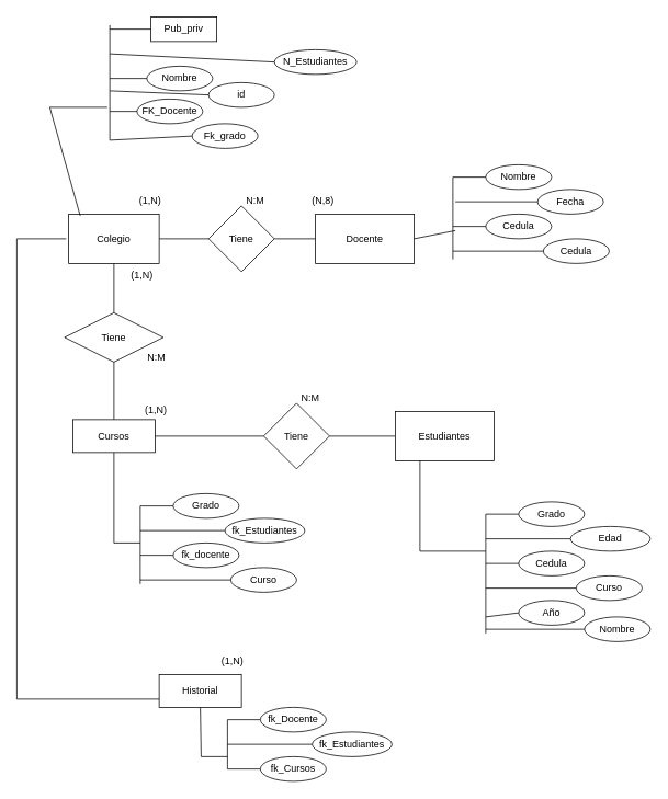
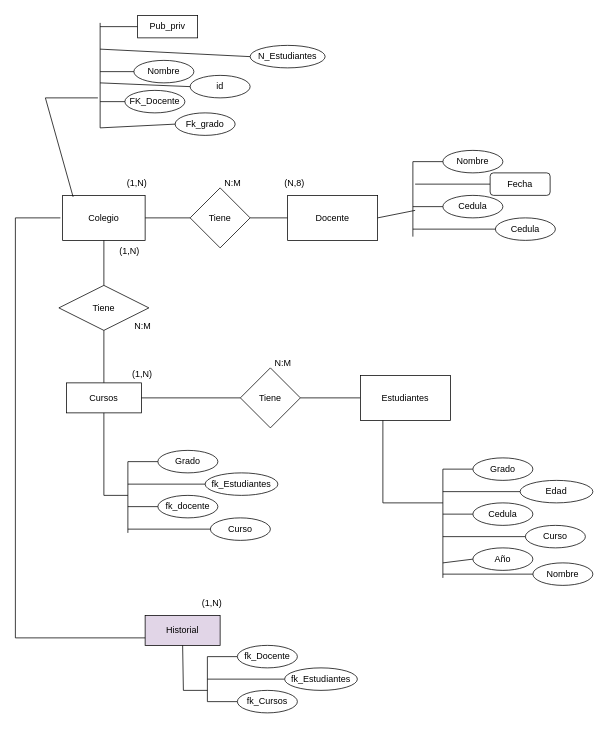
  <mxCell id="0" />
  <mxCell id="1" parent="0" />
  <mxCell id="2" value="" style="endArrow=none;html=1;rounded=0;exitX=1;exitY=0.5;exitDx=0;exitDy=0;entryX=0;entryY=0.5;entryDx=0;entryDy=0;" edge="1" parent="1" source="5" target="3"><mxGeometry width="50" height="50" relative="1" as="geometry"><mxPoint x="193" y="290" as="sourcePoint" /><mxPoint x="313" y="290" as="targetPoint" /><Array as="points" /></mxGeometry></mxCell>
  <mxCell id="3" value="Tiene" style="rhombus;whiteSpace=wrap;html=1;" vertex="1" parent="1"><mxGeometry x="253" y="250" width="80" height="80" as="geometry" /></mxCell>
  <mxCell id="4" value="" style="endArrow=none;html=1;rounded=0;exitX=1;exitY=0.5;exitDx=0;exitDy=0;entryX=0;entryY=0.5;entryDx=0;entryDy=0;" edge="1" parent="1" source="3" target="6"><mxGeometry width="50" height="50" relative="1" as="geometry"><mxPoint x="423" y="450" as="sourcePoint" /><mxPoint x="403" y="290" as="targetPoint" /></mxGeometry></mxCell>
  <mxCell id="5" value="Colegio" style="rounded=0;whiteSpace=wrap;html=1;" vertex="1" parent="1"><mxGeometry x="83" y="260" width="110" height="60" as="geometry" /></mxCell>
  <mxCell id="6" value="Docente" style="rounded=0;whiteSpace=wrap;html=1;" vertex="1" parent="1"><mxGeometry x="383" y="260" width="120" height="60" as="geometry" /></mxCell>
  <mxCell id="7" value="" style="endArrow=none;html=1;rounded=0;" edge="1" parent="1"><mxGeometry width="50" height="50" relative="1" as="geometry"><mxPoint x="550" y="315" as="sourcePoint" /><mxPoint x="550" y="215" as="targetPoint" /></mxGeometry></mxCell>
  <mxCell id="8" value="" style="endArrow=none;html=1;rounded=0;entryX=0;entryY=0.5;entryDx=0;entryDy=0;" edge="1" parent="1" target="15"><mxGeometry width="50" height="50" relative="1" as="geometry"><mxPoint x="550" y="215" as="sourcePoint" /><mxPoint x="660" y="90" as="targetPoint" /></mxGeometry></mxCell>
  <mxCell id="9" value="" style="endArrow=none;html=1;rounded=0;entryX=0;entryY=0.5;entryDx=0;entryDy=0;" edge="1" parent="1" target="16"><mxGeometry width="50" height="50" relative="1" as="geometry"><mxPoint x="553" y="245" as="sourcePoint" /><mxPoint x="663" y="270" as="targetPoint" /></mxGeometry></mxCell>
  <mxCell id="10" value="" style="endArrow=none;html=1;rounded=0;entryX=0;entryY=0.5;entryDx=0;entryDy=0;" edge="1" parent="1" target="17"><mxGeometry width="50" height="50" relative="1" as="geometry"><mxPoint x="550" y="275" as="sourcePoint" /><mxPoint x="653.99" y="309" as="targetPoint" /></mxGeometry></mxCell>
  <mxCell id="11" value="" style="endArrow=none;html=1;rounded=0;exitX=1;exitY=0.5;exitDx=0;exitDy=0;exitPerimeter=0;" edge="1" parent="1" source="6"><mxGeometry width="50" height="50" relative="1" as="geometry"><mxPoint x="343" y="300" as="sourcePoint" /><mxPoint x="553" y="280" as="targetPoint" /></mxGeometry></mxCell>
  <mxCell id="12" value="N:M" style="text;strokeColor=none;fillColor=none;spacingLeft=4;spacingRight=4;overflow=hidden;rotatable=0;points=[[0,0.5],[1,0.5]];portConstraint=eastwest;fontSize=12;" vertex="1" parent="1"><mxGeometry x="293" y="230" width="40" height="30" as="geometry" /></mxCell>
  <mxCell id="13" value="(1,N)" style="text;strokeColor=none;fillColor=none;spacingLeft=4;spacingRight=4;overflow=hidden;rotatable=0;points=[[0,0.5],[1,0.5]];portConstraint=eastwest;fontSize=12;" vertex="1" parent="1"><mxGeometry x="163" y="230" width="40" height="30" as="geometry" /></mxCell>
  <mxCell id="14" value="(N,8)" style="text;strokeColor=none;fillColor=none;spacingLeft=4;spacingRight=4;overflow=hidden;rotatable=0;points=[[0,0.5],[1,0.5]];portConstraint=eastwest;fontSize=12;" vertex="1" parent="1"><mxGeometry x="373" y="230" width="40" height="30" as="geometry" /></mxCell>
  <mxCell id="15" value="Nombre" style="ellipse;whiteSpace=wrap;html=1;align=center;" vertex="1" parent="1"><mxGeometry x="590" y="200" width="80" height="30" as="geometry" /></mxCell>
- <mxCell id="16" value="Fecha" style="ellipse;whiteSpace=wrap;html=1;align=center;" vertex="1" parent="1"><mxGeometry x="653" y="230" width="80" height="30" as="geometry" /></mxCell>
+ <mxCell id="16" value="Fecha" style="whiteSpace=wrap;html=1;align=center;rounded=1;" vertex="1" parent="1"><mxGeometry x="653" y="230" width="80" height="30" as="geometry" /></mxCell>
  <mxCell id="17" value="Cedula" style="ellipse;whiteSpace=wrap;html=1;align=center;" vertex="1" parent="1"><mxGeometry x="590" y="260" width="80" height="30" as="geometry" /></mxCell>
  <mxCell id="18" value="" style="endArrow=none;html=1;rounded=0;exitX=0.5;exitY=1;exitDx=0;exitDy=0;" edge="1" parent="1" source="5" target="19"><mxGeometry relative="1" as="geometry"><mxPoint x="363" y="430" as="sourcePoint" /><mxPoint x="523" y="430" as="targetPoint" /></mxGeometry></mxCell>
  <mxCell id="19" value="Tiene" style="shape=rhombus;perimeter=rhombusPerimeter;whiteSpace=wrap;html=1;align=center;" vertex="1" parent="1"><mxGeometry x="78" y="380" width="120" height="60" as="geometry" /></mxCell>
  <mxCell id="20" value="" style="endArrow=none;html=1;rounded=0;exitX=0.5;exitY=1;exitDx=0;exitDy=0;" edge="1" parent="1" source="19" target="21"><mxGeometry relative="1" as="geometry"><mxPoint x="363" y="430" as="sourcePoint" /><mxPoint x="523" y="430" as="targetPoint" /></mxGeometry></mxCell>
  <mxCell id="21" value="Cursos" style="whiteSpace=wrap;html=1;align=center;" vertex="1" parent="1"><mxGeometry x="88" y="510" width="100" height="40" as="geometry" /></mxCell>
  <mxCell id="22" value="N:M" style="text;strokeColor=none;fillColor=none;spacingLeft=4;spacingRight=4;overflow=hidden;rotatable=0;points=[[0,0.5],[1,0.5]];portConstraint=eastwest;fontSize=12;" vertex="1" parent="1"><mxGeometry x="173" y="420" width="40" height="30" as="geometry" /></mxCell>
  <mxCell id="23" value="(1,N)" style="text;strokeColor=none;fillColor=none;spacingLeft=4;spacingRight=4;overflow=hidden;rotatable=0;points=[[0,0.5],[1,0.5]];portConstraint=eastwest;fontSize=12;" vertex="1" parent="1"><mxGeometry x="153" y="320" width="40" height="30" as="geometry" /></mxCell>
  <mxCell id="24" value="(1,N)" style="text;strokeColor=none;fillColor=none;spacingLeft=4;spacingRight=4;overflow=hidden;rotatable=0;points=[[0,0.5],[1,0.5]];portConstraint=eastwest;fontSize=12;" vertex="1" parent="1"><mxGeometry x="170" y="485" width="40" height="30" as="geometry" /></mxCell>
  <mxCell id="25" value="" style="endArrow=none;html=1;rounded=0;entryX=0;entryY=0.5;entryDx=0;entryDy=0;" edge="1" parent="1" target="28"><mxGeometry width="50" height="50" relative="1" as="geometry"><mxPoint x="133" y="35" as="sourcePoint" /><mxPoint x="253" y="44.02" as="targetPoint" /></mxGeometry></mxCell>
  <mxCell id="26" value="" style="endArrow=none;html=1;rounded=0;entryX=0;entryY=0.5;entryDx=0;entryDy=0;" edge="1" parent="1" target="29"><mxGeometry width="50" height="50" relative="1" as="geometry"><mxPoint x="133" y="65" as="sourcePoint" /><mxPoint x="253" y="94.02" as="targetPoint" /></mxGeometry></mxCell>
  <mxCell id="27" value="" style="endArrow=none;html=1;rounded=0;exitX=0.127;exitY=0.033;exitDx=0;exitDy=0;exitPerimeter=0;" edge="1" parent="1" source="5"><mxGeometry width="50" height="50" relative="1" as="geometry"><mxPoint x="110" y="120" as="sourcePoint" /><mxPoint x="130" y="130" as="targetPoint" /><Array as="points"><mxPoint x="60" y="130" /></Array></mxGeometry></mxCell>
  <mxCell id="28" value="Pub_priv" style="whiteSpace=wrap;html=1;align=center;rounded=0;" vertex="1" parent="1"><mxGeometry x="183" y="20" width="80" height="30" as="geometry" /></mxCell>
  <mxCell id="29" value="N_Estudiantes" style="ellipse;whiteSpace=wrap;html=1;align=center;" vertex="1" parent="1"><mxGeometry x="333" y="60" width="100" height="30" as="geometry" /></mxCell>
  <mxCell id="30" value="Nombre" style="ellipse;whiteSpace=wrap;html=1;align=center;" vertex="1" parent="1"><mxGeometry x="178" y="80" width="80" height="30" as="geometry" /></mxCell>
  <mxCell id="31" value="id" style="ellipse;whiteSpace=wrap;html=1;align=center;" vertex="1" parent="1"><mxGeometry x="253" y="100" width="80" height="30" as="geometry" /></mxCell>
  <mxCell id="32" value="FK_Docente&lt;span style=&quot;color: rgba(0 , 0 , 0 , 0) ; font-family: monospace ; font-size: 0px&quot;&gt;%3CmxGraphModel%3E%3Croot%3E%3CmxCell%20id%3D%220%22%2F%3E%3CmxCell%20id%3D%221%22%20parent%3D%220%22%2F%3E%3CmxCell%20id%3D%222%22%20value%3D%22id%22%20style%3D%22ellipse%3BwhiteSpace%3Dwrap%3Bhtml%3D1%3Balign%3Dcenter%3B%22%20vertex%3D%221%22%20parent%3D%221%22%3E%3CmxGeometry%20x%3D%22280%22%20y%3D%2290%22%20width%3D%2280%22%20height%3D%2230%22%20as%3D%22geometry%22%2F%3E%3C%2FmxCell%3E%3C%2Froot%3E%3C%2FmxGraphModel%3E&lt;/span&gt;" style="ellipse;whiteSpace=wrap;html=1;align=center;" vertex="1" parent="1"><mxGeometry x="166" y="120" width="80" height="30" as="geometry" /></mxCell>
  <mxCell id="33" value="Fk_grado" style="ellipse;whiteSpace=wrap;html=1;align=center;" vertex="1" parent="1"><mxGeometry x="233" y="150" width="80" height="30" as="geometry" /></mxCell>
  <mxCell id="34" value="" style="endArrow=none;html=1;rounded=0;entryX=0;entryY=0.5;entryDx=0;entryDy=0;" edge="1" parent="1" target="31"><mxGeometry width="50" height="50" relative="1" as="geometry"><mxPoint x="133" y="110" as="sourcePoint" /><mxPoint x="193" y="45" as="targetPoint" /></mxGeometry></mxCell>
  <mxCell id="35" value="" style="endArrow=none;html=1;rounded=0;" edge="1" parent="1" target="30"><mxGeometry width="50" height="50" relative="1" as="geometry"><mxPoint x="133" y="95" as="sourcePoint" /><mxPoint x="203" y="55" as="targetPoint" /></mxGeometry></mxCell>
  <mxCell id="36" value="" style="endArrow=none;html=1;rounded=0;entryX=0;entryY=0.5;entryDx=0;entryDy=0;" edge="1" parent="1" target="33"><mxGeometry width="50" height="50" relative="1" as="geometry"><mxPoint x="133" y="170" as="sourcePoint" /><mxPoint x="213" y="65" as="targetPoint" /></mxGeometry></mxCell>
  <mxCell id="37" value="" style="endArrow=none;html=1;rounded=0;" edge="1" parent="1" target="32"><mxGeometry width="50" height="50" relative="1" as="geometry"><mxPoint x="133" y="135" as="sourcePoint" /><mxPoint x="223" y="75" as="targetPoint" /></mxGeometry></mxCell>
  <mxCell id="38" value="" style="endArrow=none;html=1;rounded=0;" edge="1" parent="1"><mxGeometry relative="1" as="geometry"><mxPoint x="133" y="170" as="sourcePoint" /><mxPoint x="133" y="30" as="targetPoint" /></mxGeometry></mxCell>
  <mxCell id="39" value="Cedula" style="ellipse;whiteSpace=wrap;html=1;align=center;" vertex="1" parent="1"><mxGeometry x="660" y="290" width="80" height="30" as="geometry" /></mxCell>
  <mxCell id="40" value="" style="endArrow=none;html=1;rounded=0;entryX=0;entryY=0.5;entryDx=0;entryDy=0;" edge="1" parent="1" target="39"><mxGeometry width="50" height="50" relative="1" as="geometry"><mxPoint x="550" y="305" as="sourcePoint" /><mxPoint x="600" y="285" as="targetPoint" /></mxGeometry></mxCell>
  <mxCell id="41" value="" style="endArrow=none;html=1;rounded=0;" edge="1" parent="1"><mxGeometry width="50" height="50" relative="1" as="geometry"><mxPoint x="170" y="710" as="sourcePoint" /><mxPoint x="170" y="615" as="targetPoint" /></mxGeometry></mxCell>
  <mxCell id="42" value="" style="endArrow=none;html=1;rounded=0;entryX=0;entryY=0.5;entryDx=0;entryDy=0;" edge="1" parent="1" target="45"><mxGeometry width="50" height="50" relative="1" as="geometry"><mxPoint x="170" y="615" as="sourcePoint" /><mxPoint x="280" y="490" as="targetPoint" /></mxGeometry></mxCell>
  <mxCell id="43" value="" style="endArrow=none;html=1;rounded=0;entryX=0;entryY=0.5;entryDx=0;entryDy=0;" edge="1" parent="1" target="46"><mxGeometry width="50" height="50" relative="1" as="geometry"><mxPoint x="170" y="645" as="sourcePoint" /><mxPoint x="283" y="670" as="targetPoint" /></mxGeometry></mxCell>
  <mxCell id="44" value="" style="endArrow=none;html=1;rounded=0;entryX=0;entryY=0.5;entryDx=0;entryDy=0;" edge="1" parent="1" target="47"><mxGeometry width="50" height="50" relative="1" as="geometry"><mxPoint x="170" y="675" as="sourcePoint" /><mxPoint x="273.99" y="709" as="targetPoint" /></mxGeometry></mxCell>
  <mxCell id="45" value="Grado" style="ellipse;whiteSpace=wrap;html=1;align=center;" vertex="1" parent="1"><mxGeometry x="210" y="600" width="80" height="30" as="geometry" /></mxCell>
  <mxCell id="46" value="fk_Estudiantes" style="ellipse;whiteSpace=wrap;html=1;align=center;" vertex="1" parent="1"><mxGeometry x="273" y="630" width="97" height="30" as="geometry" /></mxCell>
  <mxCell id="47" value="fk_docente" style="ellipse;whiteSpace=wrap;html=1;align=center;" vertex="1" parent="1"><mxGeometry x="210" y="660" width="80" height="30" as="geometry" /></mxCell>
  <mxCell id="48" value="Curso" style="ellipse;whiteSpace=wrap;html=1;align=center;" vertex="1" parent="1"><mxGeometry x="280" y="690" width="80" height="30" as="geometry" /></mxCell>
  <mxCell id="49" value="" style="endArrow=none;html=1;rounded=0;entryX=0;entryY=0.5;entryDx=0;entryDy=0;" edge="1" parent="1" target="48"><mxGeometry width="50" height="50" relative="1" as="geometry"><mxPoint x="170" y="705" as="sourcePoint" /><mxPoint x="220" y="685" as="targetPoint" /></mxGeometry></mxCell>
  <mxCell id="50" value="" style="endArrow=none;html=1;rounded=0;" edge="1" parent="1" source="21"><mxGeometry relative="1" as="geometry"><mxPoint x="190" y="670" as="sourcePoint" /><mxPoint x="170" y="660" as="targetPoint" /><Array as="points"><mxPoint x="138" y="660" /></Array></mxGeometry></mxCell>
  <mxCell id="51" value="Tiene" style="rhombus;whiteSpace=wrap;html=1;" vertex="1" parent="1"><mxGeometry x="320" y="490" width="80" height="80" as="geometry" /></mxCell>
  <mxCell id="52" value="" style="endArrow=none;html=1;rounded=0;exitX=1;exitY=0.5;exitDx=0;exitDy=0;entryX=0;entryY=0.5;entryDx=0;entryDy=0;" edge="1" parent="1" source="51" target="53"><mxGeometry width="50" height="50" relative="1" as="geometry"><mxPoint x="500" y="690" as="sourcePoint" /><mxPoint x="480" y="530" as="targetPoint" /></mxGeometry></mxCell>
  <mxCell id="53" value="Estudiantes" style="rounded=0;whiteSpace=wrap;html=1;" vertex="1" parent="1"><mxGeometry x="480" y="500" width="120" height="60" as="geometry" /></mxCell>
  <mxCell id="54" value="N:M" style="text;strokeColor=none;fillColor=none;spacingLeft=4;spacingRight=4;overflow=hidden;rotatable=0;points=[[0,0.5],[1,0.5]];portConstraint=eastwest;fontSize=12;" vertex="1" parent="1"><mxGeometry x="360" y="470" width="40" height="30" as="geometry" /></mxCell>
  <mxCell id="55" value="" style="endArrow=none;html=1;rounded=0;exitX=1;exitY=0.5;exitDx=0;exitDy=0;entryX=0;entryY=0.5;entryDx=0;entryDy=0;" edge="1" parent="1" source="21" target="51"><mxGeometry relative="1" as="geometry"><mxPoint x="240" y="420" as="sourcePoint" /><mxPoint x="400" y="420" as="targetPoint" /></mxGeometry></mxCell>
  <mxCell id="56" value="" style="endArrow=none;html=1;rounded=0;" edge="1" parent="1"><mxGeometry width="50" height="50" relative="1" as="geometry"><mxPoint x="590" y="770" as="sourcePoint" /><mxPoint x="590" y="625" as="targetPoint" /></mxGeometry></mxCell>
  <mxCell id="57" value="" style="endArrow=none;html=1;rounded=0;entryX=0;entryY=0.5;entryDx=0;entryDy=0;" edge="1" parent="1" target="60"><mxGeometry width="50" height="50" relative="1" as="geometry"><mxPoint x="590" y="625" as="sourcePoint" /><mxPoint x="700" y="500" as="targetPoint" /></mxGeometry></mxCell>
  <mxCell id="58" value="" style="endArrow=none;html=1;rounded=0;entryX=0;entryY=0.5;entryDx=0;entryDy=0;" edge="1" parent="1" target="61"><mxGeometry width="50" height="50" relative="1" as="geometry"><mxPoint x="590" y="655" as="sourcePoint" /><mxPoint x="703" y="680" as="targetPoint" /></mxGeometry></mxCell>
  <mxCell id="59" value="" style="endArrow=none;html=1;rounded=0;entryX=0;entryY=0.5;entryDx=0;entryDy=0;" edge="1" parent="1" target="62"><mxGeometry width="50" height="50" relative="1" as="geometry"><mxPoint x="590" y="685" as="sourcePoint" /><mxPoint x="693.99" y="719" as="targetPoint" /></mxGeometry></mxCell>
  <mxCell id="60" value="Grado" style="ellipse;whiteSpace=wrap;html=1;align=center;" vertex="1" parent="1"><mxGeometry x="630" y="610" width="80" height="30" as="geometry" /></mxCell>
  <mxCell id="61" value="Edad" style="ellipse;whiteSpace=wrap;html=1;align=center;" vertex="1" parent="1"><mxGeometry x="693" y="640" width="97" height="30" as="geometry" /></mxCell>
  <mxCell id="62" value="Cedula" style="ellipse;whiteSpace=wrap;html=1;align=center;" vertex="1" parent="1"><mxGeometry x="630" y="670" width="80" height="30" as="geometry" /></mxCell>
  <mxCell id="63" value="Curso" style="ellipse;whiteSpace=wrap;html=1;align=center;" vertex="1" parent="1"><mxGeometry x="700" y="700" width="80" height="30" as="geometry" /></mxCell>
  <mxCell id="64" value="" style="endArrow=none;html=1;rounded=0;entryX=0;entryY=0.5;entryDx=0;entryDy=0;" edge="1" parent="1" target="63"><mxGeometry width="50" height="50" relative="1" as="geometry"><mxPoint x="590" y="715" as="sourcePoint" /><mxPoint x="640" y="695" as="targetPoint" /></mxGeometry></mxCell>
  <mxCell id="65" value="" style="endArrow=none;html=1;rounded=0;exitX=0.25;exitY=1;exitDx=0;exitDy=0;" edge="1" parent="1" source="53"><mxGeometry relative="1" as="geometry"><mxPoint x="440" y="670" as="sourcePoint" /><mxPoint x="590" y="670" as="targetPoint" /><Array as="points"><mxPoint x="510" y="670" /></Array></mxGeometry></mxCell>
  <mxCell id="66" value="Año" style="ellipse;whiteSpace=wrap;html=1;align=center;" vertex="1" parent="1"><mxGeometry x="630" y="730" width="80" height="30" as="geometry" /></mxCell>
  <mxCell id="67" value="Nombre" style="ellipse;whiteSpace=wrap;html=1;align=center;" vertex="1" parent="1"><mxGeometry x="710" y="750" width="80" height="30" as="geometry" /></mxCell>
  <mxCell id="68" value="" style="endArrow=none;html=1;rounded=0;entryX=0;entryY=0.5;entryDx=0;entryDy=0;" edge="1" parent="1" target="66"><mxGeometry width="50" height="50" relative="1" as="geometry"><mxPoint x="590" y="750" as="sourcePoint" /><mxPoint x="710" y="725" as="targetPoint" /></mxGeometry></mxCell>
  <mxCell id="69" value="" style="endArrow=none;html=1;rounded=0;entryX=0;entryY=0.5;entryDx=0;entryDy=0;" edge="1" parent="1" target="67"><mxGeometry width="50" height="50" relative="1" as="geometry"><mxPoint x="590" y="765" as="sourcePoint" /><mxPoint x="720" y="735" as="targetPoint" /></mxGeometry></mxCell>
- <mxCell id="70" value="Historial" style="whiteSpace=wrap;html=1;align=center;" vertex="1" parent="1"><mxGeometry x="193" y="820" width="100" height="40" as="geometry" /></mxCell>
+ <mxCell id="70" value="Historial" style="whiteSpace=wrap;html=1;align=center;fillColor=#e1d5e7;" vertex="1" parent="1"><mxGeometry x="193" y="820" width="100" height="40" as="geometry" /></mxCell>
  <mxCell id="71" value="(1,N)" style="text;strokeColor=none;fillColor=none;spacingLeft=4;spacingRight=4;overflow=hidden;rotatable=0;points=[[0,0.5],[1,0.5]];portConstraint=eastwest;fontSize=12;" vertex="1" parent="1"><mxGeometry x="263" y="790" width="40" height="30" as="geometry" /></mxCell>
  <mxCell id="72" value="" style="endArrow=none;html=1;rounded=0;" edge="1" parent="1"><mxGeometry width="50" height="50" relative="1" as="geometry"><mxPoint x="276" y="935" as="sourcePoint" /><mxPoint x="276" y="875" as="targetPoint" /></mxGeometry></mxCell>
  <mxCell id="73" value="" style="endArrow=none;html=1;rounded=0;entryX=0;entryY=0.5;entryDx=0;entryDy=0;" edge="1" parent="1" target="76"><mxGeometry width="50" height="50" relative="1" as="geometry"><mxPoint x="276" y="875" as="sourcePoint" /><mxPoint x="386" y="750" as="targetPoint" /></mxGeometry></mxCell>
  <mxCell id="74" value="" style="endArrow=none;html=1;rounded=0;entryX=0;entryY=0.5;entryDx=0;entryDy=0;" edge="1" parent="1" target="77"><mxGeometry width="50" height="50" relative="1" as="geometry"><mxPoint x="276" y="905" as="sourcePoint" /><mxPoint x="389" y="930" as="targetPoint" /></mxGeometry></mxCell>
  <mxCell id="75" value="" style="endArrow=none;html=1;rounded=0;entryX=0;entryY=0.5;entryDx=0;entryDy=0;" edge="1" parent="1" target="78"><mxGeometry width="50" height="50" relative="1" as="geometry"><mxPoint x="276" y="935" as="sourcePoint" /><mxPoint x="379.99" y="969" as="targetPoint" /></mxGeometry></mxCell>
  <mxCell id="76" value="fk_Docente" style="ellipse;whiteSpace=wrap;html=1;align=center;" vertex="1" parent="1"><mxGeometry x="316" y="860" width="80" height="30" as="geometry" /></mxCell>
  <mxCell id="77" value="fk_Estudiantes" style="ellipse;whiteSpace=wrap;html=1;align=center;" vertex="1" parent="1"><mxGeometry x="379" y="890" width="97" height="30" as="geometry" /></mxCell>
  <mxCell id="78" value="fk_Cursos" style="ellipse;whiteSpace=wrap;html=1;align=center;" vertex="1" parent="1"><mxGeometry x="316" y="920" width="80" height="30" as="geometry" /></mxCell>
  <mxCell id="79" value="" style="endArrow=none;html=1;rounded=0;exitX=0.5;exitY=1;exitDx=0;exitDy=0;" edge="1" parent="1" source="70"><mxGeometry relative="1" as="geometry"><mxPoint x="244" y="810" as="sourcePoint" /><mxPoint x="276" y="920" as="targetPoint" /><Array as="points"><mxPoint x="244" y="920" /></Array></mxGeometry></mxCell>
  <mxCell id="80" value="" style="endArrow=none;html=1;rounded=0;exitX=0;exitY=0.75;exitDx=0;exitDy=0;" edge="1" parent="1" source="70"><mxGeometry relative="1" as="geometry"><mxPoint x="270" y="850" as="sourcePoint" /><mxPoint x="80" y="290" as="targetPoint" /><Array as="points"><mxPoint x="20" y="850" /><mxPoint x="20" y="290" /></Array></mxGeometry></mxCell>
